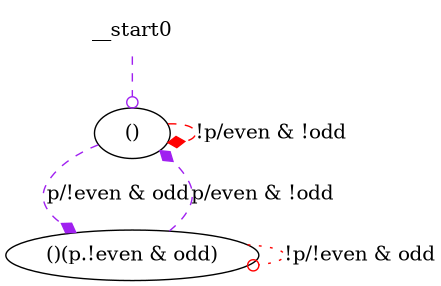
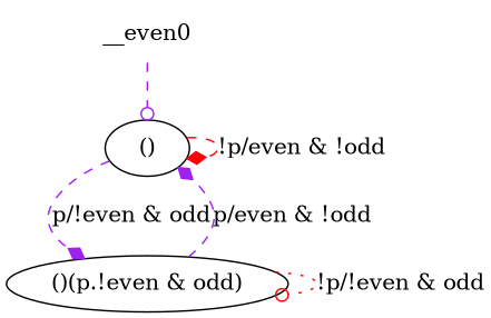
  digraph {
    edge [color=purple style=dashed arrowhead=diamond]
    n1 [label="()"]
    n2 [label="()(p.!even & odd)"]
-   __start0 [shape=none]
+   __start0 [shape=none label=__even0]
    n1 -> n1 [label="!p/even & !odd" color=red]
    n1 -> n2 [label="p/!even & odd"]
    n2 -> n1 [label="p/even & !odd"]
    n2 -> n2 [label="!p/!even & odd" color=red style=dotted arrowhead=odot]
    __start0 -> n1 [arrowhead=odot]
  }
